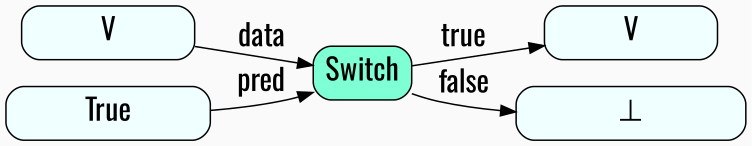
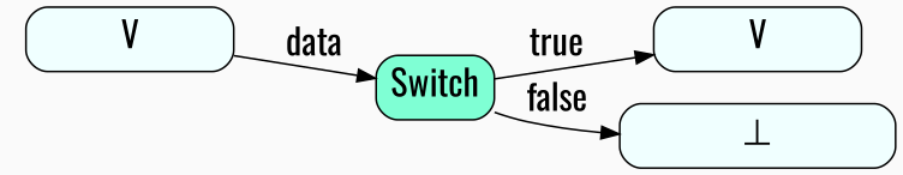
  digraph {
    bgcolor=gray98
    compound=true
    rankdir=LR
    fontname=Oswald
    node [fillcolor=azure fontsize=20 shape=box style="filled,rounded" fontname=Oswald]
    edge [fontsize=20 fontname=Oswald]
    n1 [label="          V          "]
    Switch [fillcolor=aquamarine]
-   n3 [label="          True          "]
    n4 [label="          V          "]
    n5 [label="          ⊥          "]
    n1 -> Switch [label=data]
    Switch -> n4 [label=true]
    Switch -> n5 [label=false]
-   n3 -> Switch [label=pred]
  }
